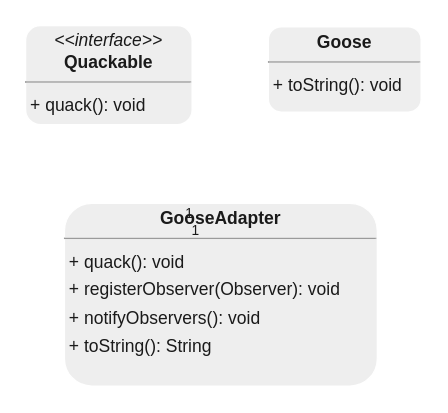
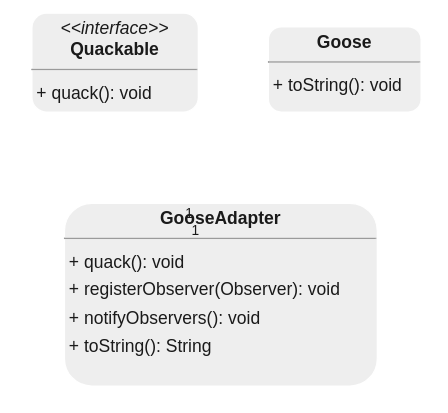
  <mxCell id="0" />
  <mxCell id="1" parent="0" />
  <mxCell id="2" value="&lt;p style=&quot;margin:0px;margin-top:4px;text-align:center;&quot;&gt;&lt;b&gt;Goose&lt;/b&gt;&lt;/p&gt;&lt;hr size=&quot;1&quot;/&gt;&lt;p style=&quot;margin:0 0 0 4px;line-height:1.6;&quot;&gt;+ toString(): void&lt;/p&gt;" style="verticalAlign=top;align=left;overflow=fill;fontSize=14;fontFamily=Helvetica;html=1;rounded=1;shadow=0;comic=0;labelBackgroundColor=none;strokeWidth=1;fillColor=#EEEEEE;strokeColor=#FFFFFF;fontColor=#1A1A1A;" parent="1" vertex="1"><mxGeometry x="214" y="21" width="122" height="68" as="geometry" /></mxCell>
  <mxCell id="3" value="&lt;p style=&quot;margin:0px;margin-top:4px;text-align:center;&quot;&gt;&lt;b&gt;GooseAdapter&lt;/b&gt;&lt;/p&gt;&lt;hr size=&quot;1&quot;/&gt;&lt;p style=&quot;margin:0 0 0 4px;line-height:1.6;&quot;&gt;+ quack(): void&lt;br/&gt;+ registerObserver(Observer): void&lt;br/&gt;+ notifyObservers(): void&lt;br/&gt;+ toString(): String&lt;/p&gt;" style="verticalAlign=top;align=left;overflow=fill;fontSize=14;fontFamily=Helvetica;html=1;rounded=1;shadow=0;comic=0;labelBackgroundColor=none;strokeWidth=1;fillColor=#EEEEEE;strokeColor=#FFFFFF;fontColor=#1A1A1A;" parent="1" vertex="1"><mxGeometry x="51" y="162" width="250" height="146" as="geometry" /></mxCell>
- <mxCell id="4" value="&lt;p style=&quot;margin:0px;margin-top:4px;text-align:center;&quot;&gt;&lt;i&gt;&amp;lt;&amp;lt;interface&amp;gt;&amp;gt;&lt;/i&gt;&lt;br/&gt;&lt;b&gt;Quackable&lt;/b&gt;&lt;/p&gt;&lt;hr size=&quot;1&quot;/&gt;&lt;p style=&quot;margin:0 0 0 4px;line-height:1.6;&quot;&gt;+ quack(): void&lt;/p&gt;" style="verticalAlign=top;align=left;overflow=fill;fontSize=14;fontFamily=Helvetica;html=1;rounded=1;shadow=0;comic=0;labelBackgroundColor=none;strokeWidth=1;fillColor=#EEEEEE;strokeColor=#FFFFFF;fontColor=#1A1A1A;" parent="1" vertex="1"><mxGeometry x="20" y="20" width="133" height="79" as="geometry" /></mxCell>
+ <mxCell id="4" value="&lt;p style=&quot;margin:0px;margin-top:4px;text-align:center;&quot;&gt;&lt;i&gt;&amp;lt;&amp;lt;interface&amp;gt;&amp;gt;&lt;/i&gt;&lt;br/&gt;&lt;b&gt;Quackable&lt;/b&gt;&lt;/p&gt;&lt;hr size=&quot;1&quot;/&gt;&lt;p style=&quot;margin:0 0 0 4px;line-height:1.6;&quot;&gt;+ quack(): void&lt;/p&gt;" style="verticalAlign=top;align=left;overflow=fill;fontSize=14;fontFamily=Helvetica;html=1;rounded=1;shadow=0;comic=0;labelBackgroundColor=none;strokeWidth=1;fillColor=#EEEEEE;strokeColor=#FFFFFF;fontColor=#1A1A1A;" parent="1" vertex="1"><mxGeometry x="25" y="10" width="133" height="79" as="geometry" /></mxCell>
  <mxCell id="5" value="" style="html=1;rounded=1;edgeStyle=orthogonalEdgeStyle;dashed=0;startArrow=diamondThinstartSize=12;endArrow=openThin;endSize=12;strokeColor=#FFFFFF;exitX=0.896;exitY=0.000;exitDx=0;exitDy=0;entryX=0.500;entryY=1.001;entryDx=0;entryDy=0;labelBackgroundColor=none;fontColor=default;" parent="1" source="3" target="2" edge="1"><mxGeometry width="50" height="50" relative="1" as="geometry"><Array as="points" /></mxGeometry></mxCell>
  <mxCell id="6" value="1" style="edgeLabel;resizable=0;html=1;align=left;verticalAlign=top;strokeColor=#FFFFFF;rounded=1;labelBackgroundColor=none;fontColor=#1A1A1A;" parent="5" vertex="1" connectable="0"><mxGeometry x="146" y="157" as="geometry" /></mxCell>
  <mxCell id="7" value="1" style="edgeLabel;resizable=0;html=1;align=left;verticalAlign=top;strokeColor=#FFFFFF;rounded=1;labelBackgroundColor=none;fontColor=#1A1A1A;fontSize=11;" parent="5" vertex="1" connectable="0"><mxGeometry x="151" y="171" as="geometry" /></mxCell>
  <mxCell id="8" value="&lt;font color=&quot;#ffffff&quot;&gt;goose&lt;/font&gt;" style="edgeLabel;resizable=0;html=1;align=left;verticalAlign=top;strokeColor=#FFFFFF;rounded=1;labelBackgroundColor=none;fontColor=#1A1A1A;" parent="5" vertex="1" connectable="0"><mxGeometry x="162" y="142" as="geometry" /></mxCell>
  <mxCell id="9" value="" style="html=1;rounded=1;edgeStyle=orthogonalEdgeStyle;dashed=1;startArrow=none;endArrow=block;endSize=12;strokeColor=#FFFFFF;exitX=0.142;exitY=0.000;exitDx=0;exitDy=0;entryX=0.500;entryY=1.001;entryDx=0;entryDy=0;labelBackgroundColor=none;fontColor=default;" parent="1" source="3" target="4" edge="1"><mxGeometry width="50" height="50" relative="1" as="geometry"><Array as="points" /></mxGeometry></mxCell>
